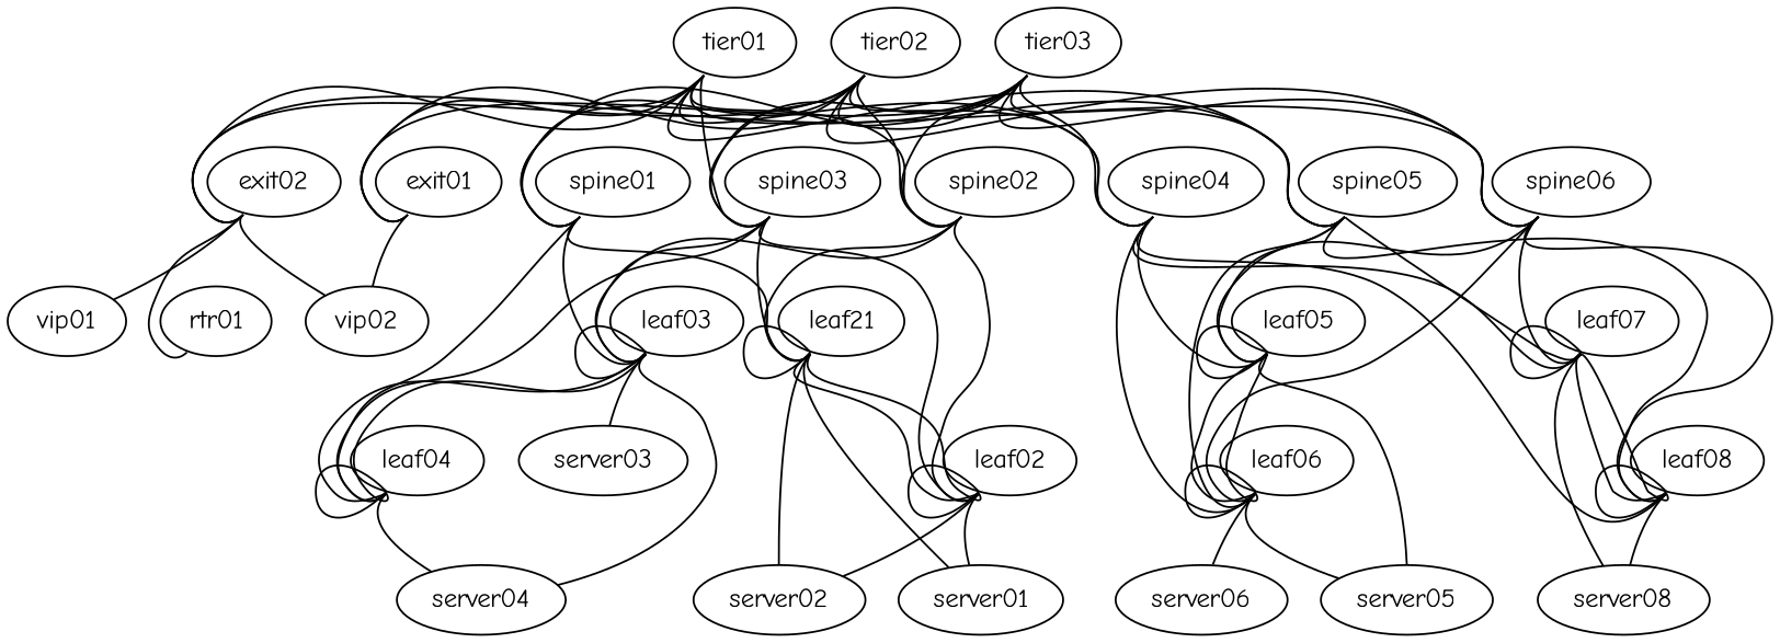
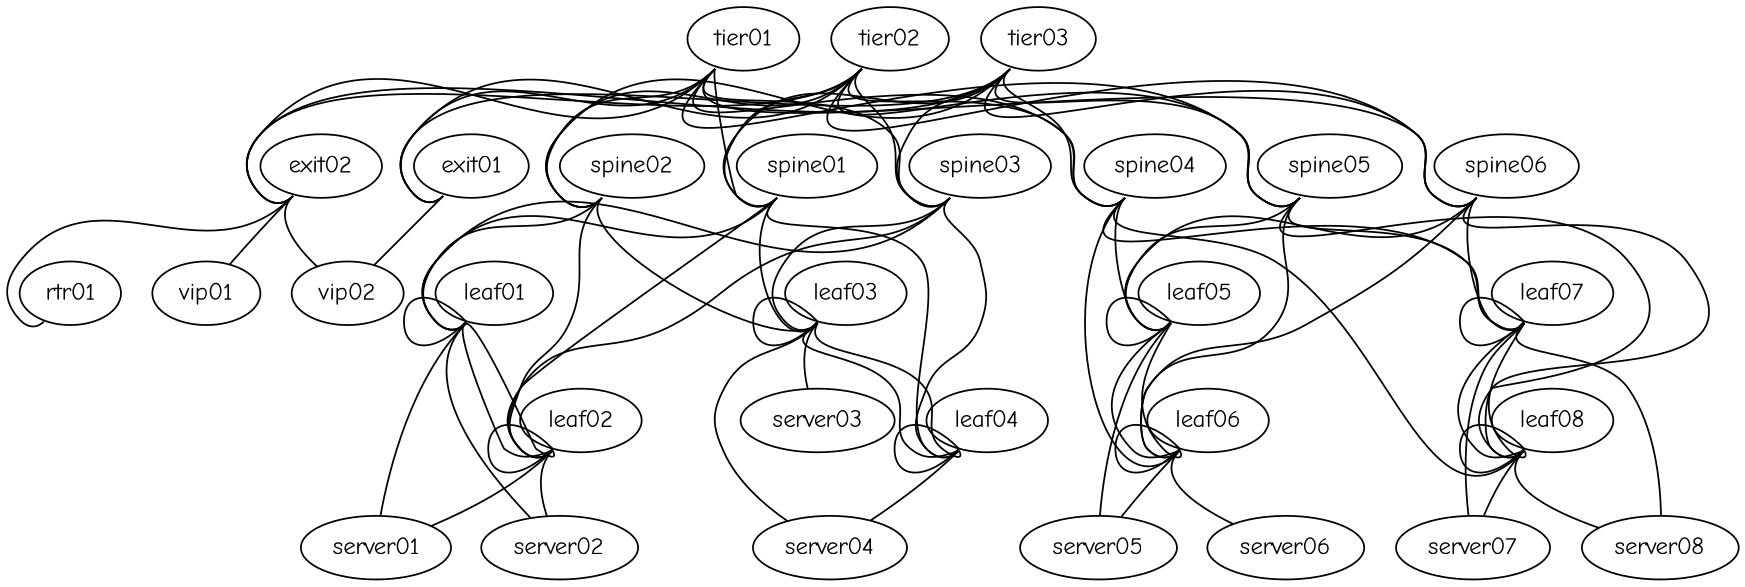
  graph {
    fontname="Comic Neue"
    node [fontname="Comic Neue" function=leaf]
    edge [fontname="Comic Neue" headport=swp49 tailport=swp1]
    rtr01 [mgmt_ip="192.168.200.101"]
    exit01 [mgmt_ip="192.168.200.103"]
    vip02 [function=host memory=2048 mgmt_ip="192.168.200.123" os="yk0/ubuntu-xenial"]
    vip01 [function=host memory=2048 mgmt_ip="192.168.200.122" os="yk0/ubuntu-xenial"]
    exit02 [mgmt_ip="192.168.200.104"]
    tier01 [function=spine mgmt_ip="192.168.200.105"]
    spine01 [function=spine mgmt_ip="192.168.200.108"]
    spine02 [function=spine mgmt_ip="192.168.200.109"]
    spine03 [function=spine mgmt_ip="192.168.200.110"]
    spine04 [function=spine mgmt_ip="192.168.200.111"]
    spine05 [function=spine mgmt_ip="192.168.200.112"]
    spine06 [function=spine mgmt_ip="192.168.200.113"]
-   leaf01 [mgmt_ip="192.168.200.114" label=leaf21]
+   leaf01 [mgmt_ip="192.168.200.114"]
    leaf02 [mgmt_ip="192.168.200.115"]
    leaf03 [mgmt_ip="192.168.200.116"]
    leaf04 [mgmt_ip="192.168.200.117"]
    leaf05 [mgmt_ip="192.168.200.118"]
    leaf06 [mgmt_ip="192.168.200.119"]
    leaf07 [mgmt_ip="192.168.200.120"]
    leaf08 [mgmt_ip="192.168.200.121"]
    tier02 [function=spine mgmt_ip="192.168.200.106"]
    tier03 [function=spine mgmt_ip="192.168.200.107"]
    server01 [function=host memory=2048 mgmt_ip="192.168.200.124" os="yk0/ubuntu-xenial"]
    server02 [function=host memory=2048 mgmt_ip="192.168.200.125" os="yk0/ubuntu-xenial"]
    server03 [function=host memory=2048 mgmt_ip="192.168.200.126" os="yk0/ubuntu-xenial"]
    server04 [function=host memory=2048 mgmt_ip="192.168.200.127" os="yk0/ubuntu-xenial"]
    server05 [function=host memory=2048 mgmt_ip="192.168.200.128" os="yk0/ubuntu-xenial"]
    server06 [function=host memory=2048 mgmt_ip="192.168.200.129" os="yk0/ubuntu-xenial"]
+   server07 [function=host memory=2048 mgmt_ip="192.168.200.130" os="yk0/ubuntu-xenial"]
    server08 [function=host memory=2048 mgmt_ip="192.168.200.131" os="yk0/ubuntu-xenial"]
    exit01 -- vip02 [headport=eth1 tailport=swp5]
    exit02 -- rtr01 [headport=swp2 tailport=swp6]
    exit02 -- vip02 [headport=eth2 tailport=swp5]
    exit02 -- vip01 [headport=eth2 tailport=swp4]
    tier01 -- exit01 [headport=swp1 tailport=swp7]
    tier01 -- exit02 [headport=swp1 tailport=swp8]
    tier01 -- spine01
    tier01 -- spine02 [tailport=swp2]
    tier01 -- spine03 [tailport=swp3]
    tier01 -- spine04 [tailport=swp4]
    tier01 -- spine05 [tailport=swp5]
    tier01 -- spine06 [tailport=swp6]
    spine01 -- leaf01
+   spine01 -- leaf02 [tailport=swp2]
    spine01 -- leaf03 [tailport=swp3]
    spine01 -- leaf04 [tailport=swp4]
    spine02 -- leaf01 [headport=swp50]
    spine02 -- leaf02 [headport=swp50 tailport=swp2]
    spine02 -- leaf03 [headport=swp50 tailport=swp3]
    spine03 -- leaf01 [headport=swp51]
    spine03 -- leaf02 [headport=swp51 tailport=swp2]
    spine03 -- leaf03 [headport=swp51 tailport=swp3]
    spine03 -- leaf04 [headport=swp51 tailport=swp4]
    spine04 -- leaf05
    spine04 -- leaf06 [tailport=swp2]
    spine04 -- leaf07 [tailport=swp3]
    spine04 -- leaf08 [tailport=swp4]
    spine05 -- leaf05 [headport=swp50]
    spine05 -- leaf06 [headport=swp50 tailport=swp2]
    spine05 -- leaf07 [headport=swp50 tailport=swp3]
    spine05 -- leaf08 [headport=swp50 tailport=swp4]
    spine06 -- leaf05 [headport=swp51]
    spine06 -- leaf06 [headport=swp51 tailport=swp2]
    spine06 -- leaf07 [headport=swp51 tailport=swp3]
    spine06 -- leaf08 [headport=swp51 tailport=swp4]
    leaf01 -- leaf01 [headport=swp17 tailport=swp16]
    leaf01 -- leaf02 [headport=swp20 tailport=swp20]
    leaf01 -- leaf02 [headport=swp21 tailport=swp21]
    leaf01 -- server01 [headport=eth1]
    leaf01 -- server02 [headport=eth2 tailport=swp2]
    leaf02 -- leaf02 [headport=swp17 tailport=swp16]
    leaf02 -- server01 [headport=eth2]
    leaf02 -- server02 [headport=eth1 tailport=swp2]
    leaf03 -- leaf03 [headport=swp17 tailport=swp16]
    leaf03 -- leaf04 [headport=swp20 tailport=swp20]
    leaf03 -- leaf04 [headport=swp21 tailport=swp21]
    leaf03 -- server03 [headport=eth1]
    leaf03 -- server04 [headport=eth2 tailport=swp2]
    leaf04 -- leaf04 [headport=swp17 tailport=swp16]
    leaf04 -- server04 [headport=eth1 tailport=swp2]
    leaf05 -- leaf05 [headport=swp17 tailport=swp16]
    leaf05 -- leaf06 [headport=swp20 tailport=swp20]
    leaf05 -- leaf06 [headport=swp21 tailport=swp21]
    leaf05 -- server05 [headport=eth1]
    leaf06 -- leaf06 [headport=swp17 tailport=swp16]
    leaf06 -- server05 [headport=eth2]
    leaf06 -- server06 [headport=eth1 tailport=swp2]
    leaf07 -- leaf07 [headport=swp17 tailport=swp16]
    leaf07 -- leaf08 [headport=swp20 tailport=swp20]
    leaf07 -- leaf08 [headport=swp21 tailport=swp21]
+   leaf07 -- server07 [headport=eth1]
    leaf07 -- server08 [headport=eth2 tailport=swp2]
    leaf08 -- leaf08 [headport=swp17 tailport=swp16]
+   leaf08 -- server07 [headport=eth2]
    leaf08 -- server08 [headport=eth1 tailport=swp2]
    tier02 -- exit01 [headport=swp2 tailport=swp7]
    tier02 -- exit02 [headport=swp2 tailport=swp8]
    tier02 -- spine01 [headport=swp50]
    tier02 -- spine02 [headport=swp50 tailport=swp2]
    tier02 -- spine03 [headport=swp50 tailport=swp3]
    tier02 -- spine04 [headport=swp50 tailport=swp4]
    tier02 -- spine05 [headport=swp50 tailport=swp5]
    tier02 -- spine06 [headport=swp50 tailport=swp6]
    tier03 -- exit01 [headport=swp3 tailport=swp7]
    tier03 -- exit02 [headport=swp3 tailport=swp8]
    tier03 -- spine01 [headport=swp51]
    tier03 -- spine02 [headport=swp51 tailport=swp2]
    tier03 -- spine03 [headport=swp51 tailport=swp3]
    tier03 -- spine04 [headport=swp51 tailport=swp4]
    tier03 -- spine05 [headport=swp51 tailport=swp5]
    tier03 -- spine06 [headport=swp51 tailport=swp6]
  }
